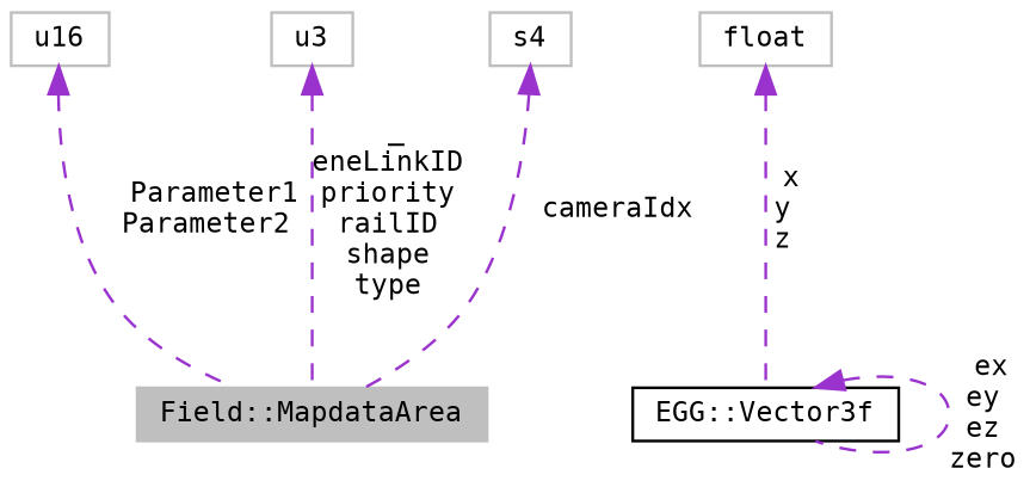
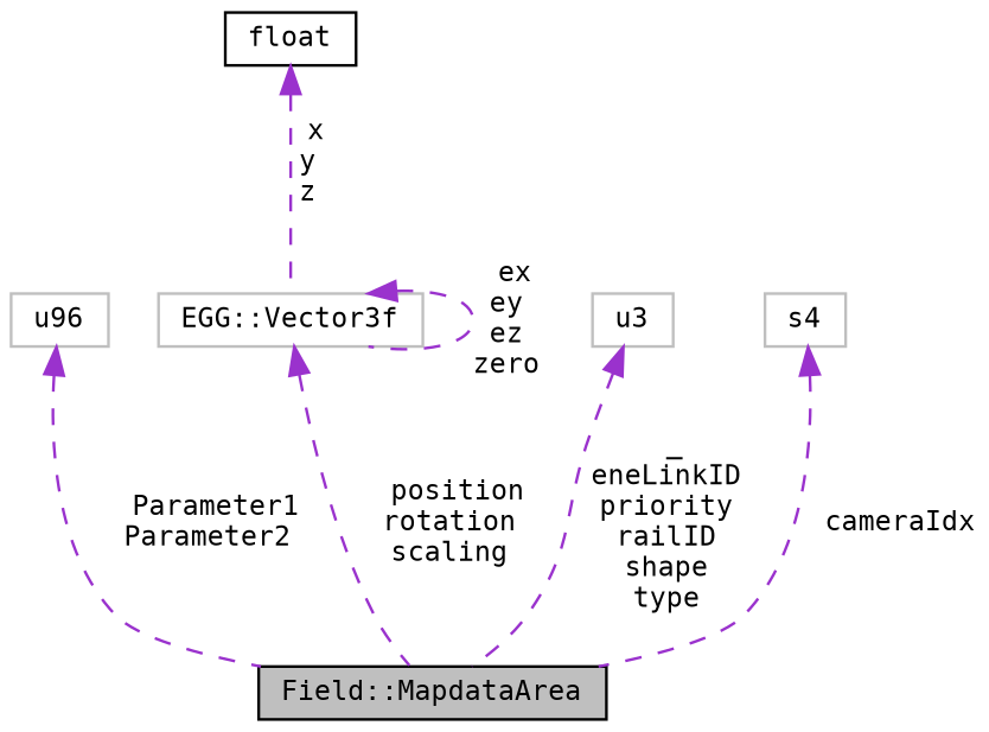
  digraph {
    fontname="DejaVu Sans Mono"
    node [color=grey75 fillcolor=white fontname="DejaVu Sans Mono" fontsize=10 shape=record style=filled]
    edge [color=darkorchid3 dir=back fontname="DejaVu Sans Mono" fontsize=10 labelfontname=FreeMono labelfontsize=10 style=dashed]
-   n1 [fillcolor=grey75 fontcolor=black height=0.2 label="Field::MapdataArea" width=0.4]
-   n2 [height=0.2 label=u16 width=0.4]
-   n3 [color=black height=0.2 label="EGG::Vector3f" width=0.4]
-   n4 [height=0.2 label=float width=0.4]
+   n1 [color=black fillcolor=grey75 fontcolor=black height=0.2 label="Field::MapdataArea" width=0.4]
+   n2 [height=0.2 label=u96 width=0.4]
+   n3 [height=0.2 label="EGG::Vector3f" width=0.4]
+   n4 [color=black height=0.2 label=float width=0.4]
    n5 [height=0.2 label=u3 width=0.4]
    n6 [height=0.2 label=s4 width=0.4]
    n2 -> n1 [label=" Parameter1\nParameter2"]
+   n3 -> n1 [label=" position\nrotation\nscaling"]
    n3 -> n3 [label=" ex\ney\nez\nzero"]
    n4 -> n3 [label=" x\ny\nz"]
    n5 -> n1 [label=" _\neneLinkID\npriority\nrailID\nshape\ntype"]
    n6 -> n1 [label=" cameraIdx"]
  }
